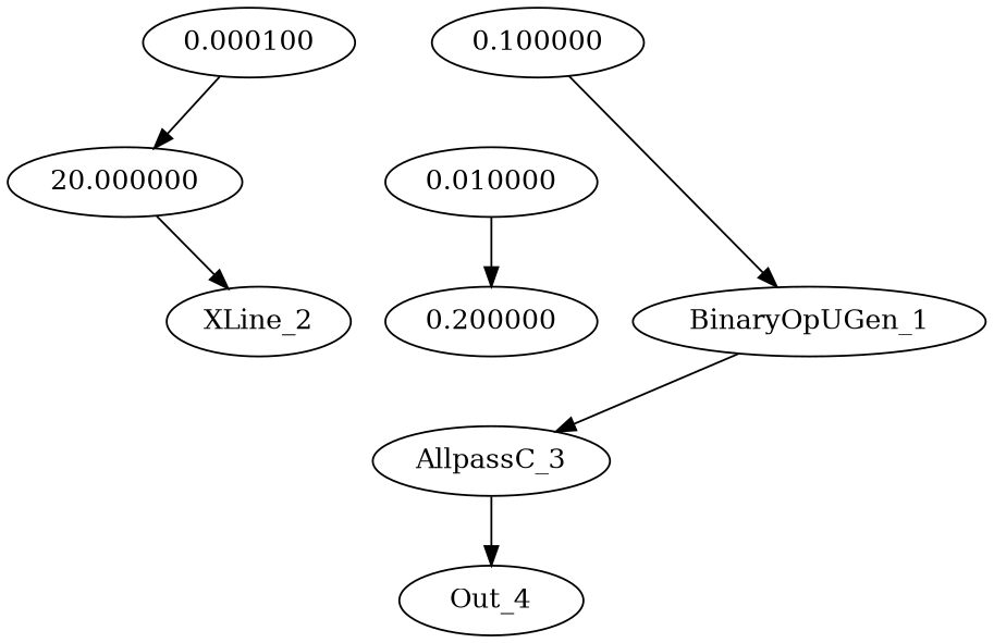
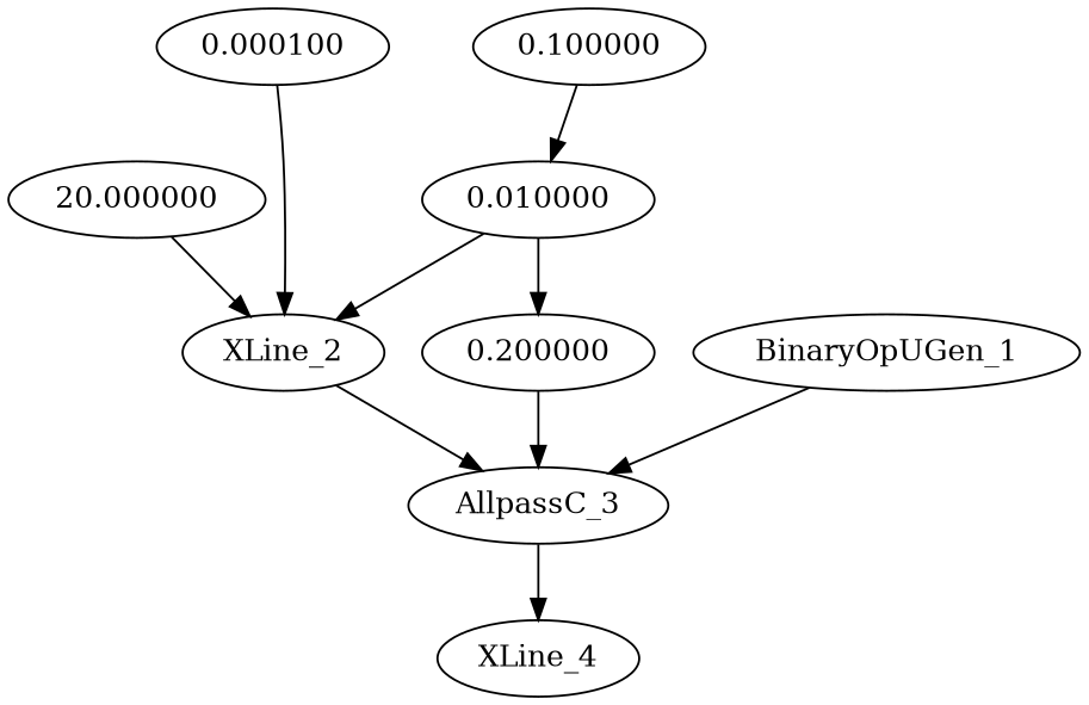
  digraph {
    0.000100
    0.010000
    20.000000
    0.100000
    0.200000
    XLine_2
    BinaryOpUGen_1
    AllpassC_3
-   Out_4
+   Out_4 [label=XLine_4]
    subgraph sub_1 {
      0.000100
      0.010000
      20.000000
    }
    subgraph sub_2 {
      0.100000
    }
    subgraph sub_3 {
    }
    subgraph sub_4 {
      0.010000
      0.200000
    }
-   0.000100 -> 20.000000
+   0.000100 -> XLine_2
    0.010000 -> 0.200000
+   0.010000 -> XLine_2
    20.000000 -> XLine_2
-   0.100000 -> BinaryOpUGen_1
+   0.100000 -> 0.010000
+   0.200000 -> AllpassC_3
+   XLine_2 -> AllpassC_3
    BinaryOpUGen_1 -> AllpassC_3
    AllpassC_3 -> Out_4
  }
